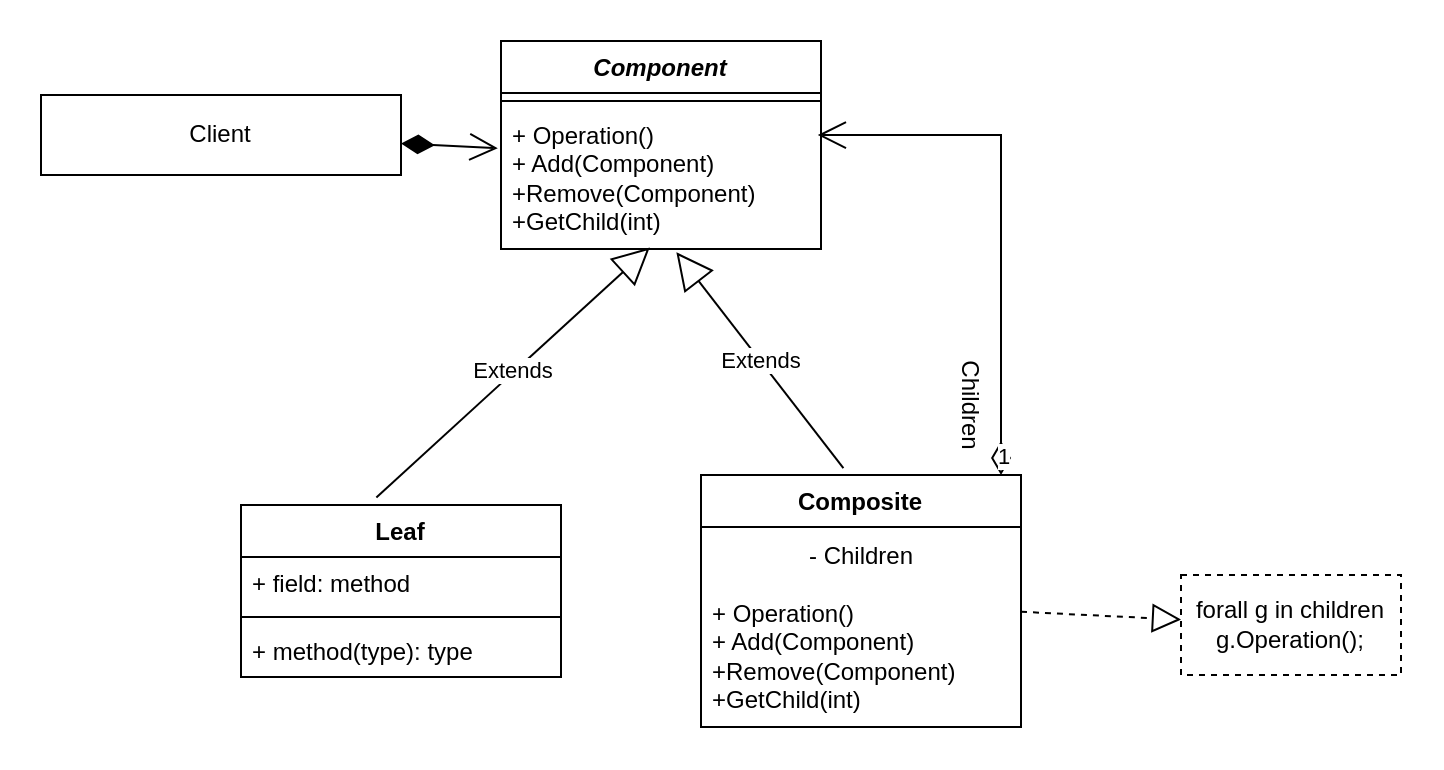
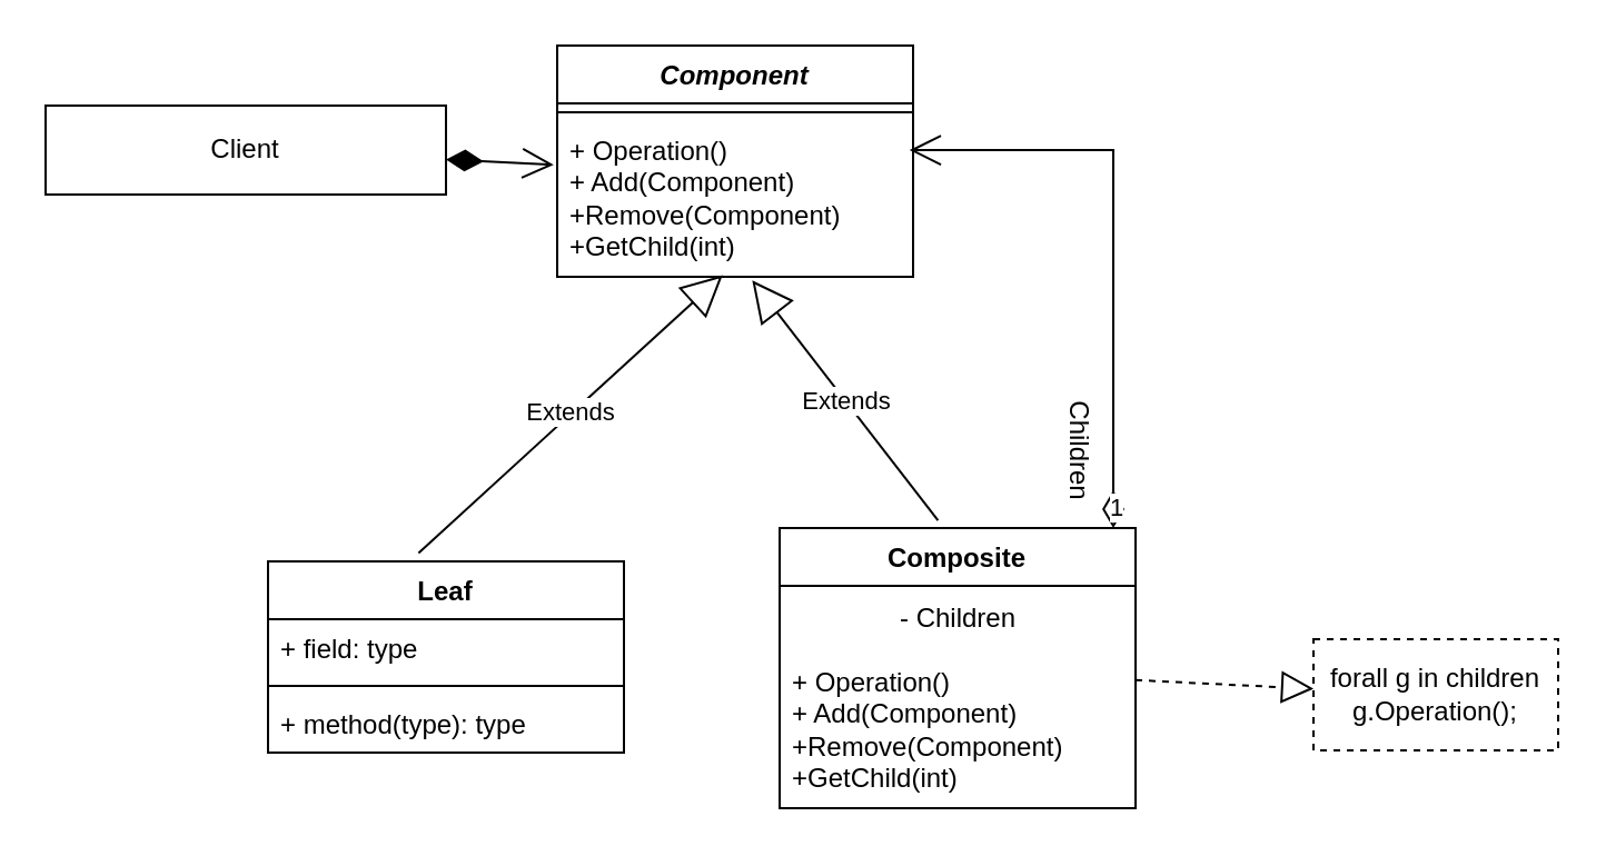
  <mxCell id="0" />
  <mxCell id="1" parent="0" />
  <mxCell id="2" value="Client&lt;br&gt;" style="html=1;whiteSpace=wrap;" vertex="1" parent="1"><mxGeometry x="20" y="47" width="180" height="40" as="geometry" /></mxCell>
  <mxCell id="3" value="&lt;i&gt;Component&lt;/i&gt;" style="swimlane;fontStyle=1;align=center;verticalAlign=top;childLayout=stackLayout;horizontal=1;startSize=26;horizontalStack=0;resizeParent=1;resizeParentMax=0;resizeLast=0;collapsible=1;marginBottom=0;whiteSpace=wrap;html=1;" vertex="1" parent="1"><mxGeometry x="250" y="20" width="160" height="104" as="geometry" /></mxCell>
  <mxCell id="4" value="" style="line;strokeWidth=1;fillColor=none;align=left;verticalAlign=middle;spacingTop=-1;spacingLeft=3;spacingRight=3;rotatable=0;labelPosition=right;points=[];portConstraint=eastwest;strokeColor=inherit;" vertex="1" parent="3"><mxGeometry y="26" width="160" height="8" as="geometry" /></mxCell>
  <mxCell id="5" value="+ Operation()&lt;br&gt;+ Add(Component)&lt;br&gt;+Remove(Component)&lt;br&gt;+GetChild(int)" style="text;strokeColor=none;fillColor=none;align=left;verticalAlign=top;spacingLeft=4;spacingRight=4;overflow=hidden;rotatable=0;points=[[0,0.5],[1,0.5]];portConstraint=eastwest;whiteSpace=wrap;html=1;" vertex="1" parent="3"><mxGeometry y="34" width="160" height="70" as="geometry" /></mxCell>
  <mxCell id="6" value="Leaf&lt;br&gt;" style="swimlane;fontStyle=1;align=center;verticalAlign=top;childLayout=stackLayout;horizontal=1;startSize=26;horizontalStack=0;resizeParent=1;resizeParentMax=0;resizeLast=0;collapsible=1;marginBottom=0;whiteSpace=wrap;html=1;" vertex="1" parent="1"><mxGeometry x="120" y="252" width="160" height="86" as="geometry" /></mxCell>
- <mxCell id="7" value="+ field: method" style="text;strokeColor=none;fillColor=none;align=left;verticalAlign=top;spacingLeft=4;spacingRight=4;overflow=hidden;rotatable=0;points=[[0,0.5],[1,0.5]];portConstraint=eastwest;whiteSpace=wrap;html=1;" vertex="1" parent="6"><mxGeometry y="26" width="160" height="26" as="geometry" /></mxCell>
+ <mxCell id="7" value="+ field: type" style="text;strokeColor=none;fillColor=none;align=left;verticalAlign=top;spacingLeft=4;spacingRight=4;overflow=hidden;rotatable=0;points=[[0,0.5],[1,0.5]];portConstraint=eastwest;whiteSpace=wrap;html=1;" vertex="1" parent="6"><mxGeometry y="26" width="160" height="26" as="geometry" /></mxCell>
  <mxCell id="8" value="" style="line;strokeWidth=1;fillColor=none;align=left;verticalAlign=middle;spacingTop=-1;spacingLeft=3;spacingRight=3;rotatable=0;labelPosition=right;points=[];portConstraint=eastwest;strokeColor=inherit;" vertex="1" parent="6"><mxGeometry y="52" width="160" height="8" as="geometry" /></mxCell>
  <mxCell id="9" value="+ method(type): type" style="text;strokeColor=none;fillColor=none;align=left;verticalAlign=top;spacingLeft=4;spacingRight=4;overflow=hidden;rotatable=0;points=[[0,0.5],[1,0.5]];portConstraint=eastwest;whiteSpace=wrap;html=1;" vertex="1" parent="6"><mxGeometry y="60" width="160" height="26" as="geometry" /></mxCell>
  <mxCell id="10" value="Composite" style="swimlane;fontStyle=1;align=center;verticalAlign=top;childLayout=stackLayout;horizontal=1;startSize=26;horizontalStack=0;resizeParent=1;resizeParentMax=0;resizeLast=0;collapsible=1;marginBottom=0;whiteSpace=wrap;html=1;" vertex="1" parent="1"><mxGeometry x="350" y="237" width="160" height="126" as="geometry" /></mxCell>
  <mxCell id="11" value="- Children" style="text;html=1;align=center;verticalAlign=middle;resizable=0;points=[];autosize=1;strokeColor=none;fillColor=none;" vertex="1" parent="10"><mxGeometry y="26" width="160" height="30" as="geometry" /></mxCell>
  <mxCell id="12" value="+ Operation()&lt;br&gt;+ Add(Component)&lt;br&gt;+Remove(Component)&lt;br&gt;+GetChild(int)" style="text;strokeColor=none;fillColor=none;align=left;verticalAlign=top;spacingLeft=4;spacingRight=4;overflow=hidden;rotatable=0;points=[[0,0.5],[1,0.5]];portConstraint=eastwest;whiteSpace=wrap;html=1;" vertex="1" parent="10"><mxGeometry y="56" width="160" height="70" as="geometry" /></mxCell>
  <mxCell id="13" value="" style="endArrow=block;dashed=1;endFill=0;endSize=12;html=1;rounded=0;exitX=1;exitY=0.177;exitDx=0;exitDy=0;exitPerimeter=0;" edge="1" parent="1" source="12" target="14"><mxGeometry width="160" relative="1" as="geometry"><mxPoint x="530" y="279.8" as="sourcePoint" /><mxPoint x="610" y="283" as="targetPoint" /></mxGeometry></mxCell>
  <mxCell id="14" value="forall g in children&lt;br&gt;g.Operation();" style="html=1;whiteSpace=wrap;dashed=1;" vertex="1" parent="1"><mxGeometry x="590" y="287" width="110" height="50" as="geometry" /></mxCell>
  <mxCell id="15" value="Extends" style="endArrow=block;endSize=16;endFill=0;html=1;rounded=0;entryX=0.465;entryY=0.989;entryDx=0;entryDy=0;entryPerimeter=0;exitX=0.423;exitY=-0.044;exitDx=0;exitDy=0;exitPerimeter=0;" edge="1" parent="1" source="6" target="5"><mxGeometry width="160" relative="1" as="geometry"><mxPoint x="370" y="297" as="sourcePoint" /><mxPoint x="530" y="297" as="targetPoint" /></mxGeometry></mxCell>
  <mxCell id="16" value="Extends" style="endArrow=block;endSize=16;endFill=0;html=1;rounded=0;exitX=0.445;exitY=-0.027;exitDx=0;exitDy=0;exitPerimeter=0;entryX=0.548;entryY=1.023;entryDx=0;entryDy=0;entryPerimeter=0;" edge="1" parent="1" source="10" target="5"><mxGeometry width="160" relative="1" as="geometry"><mxPoint x="168" y="258" as="sourcePoint" /><mxPoint x="330" y="177" as="targetPoint" /></mxGeometry></mxCell>
  <mxCell id="17" value="" style="endArrow=open;html=1;endSize=12;startArrow=diamondThin;startSize=14;startFill=1;align=left;verticalAlign=bottom;rounded=0;entryX=-0.01;entryY=0.28;entryDx=0;entryDy=0;entryPerimeter=0;" edge="1" parent="1" source="2" target="5"><mxGeometry x="-1" y="3" relative="1" as="geometry"><mxPoint x="330" y="207" as="sourcePoint" /><mxPoint x="490" y="207" as="targetPoint" /></mxGeometry></mxCell>
  <mxCell id="18" value="1" style="endArrow=open;html=1;endSize=12;startArrow=diamondThin;startSize=14;startFill=0;edgeStyle=orthogonalEdgeStyle;align=left;verticalAlign=bottom;rounded=0;entryX=0.99;entryY=0.186;entryDx=0;entryDy=0;entryPerimeter=0;" edge="1" parent="1" source="10" target="5"><mxGeometry x="-1" y="3" relative="1" as="geometry"><mxPoint x="470" y="277" as="sourcePoint" /><mxPoint x="630" y="277" as="targetPoint" /><Array as="points"><mxPoint x="500" y="67" /></Array></mxGeometry></mxCell>
  <mxCell id="19" value="Children" style="text;html=1;align=center;verticalAlign=middle;resizable=0;points=[];autosize=1;strokeColor=none;fillColor=none;rotation=90;" vertex="1" parent="1"><mxGeometry x="450" y="187" width="70" height="30" as="geometry" /></mxCell>
